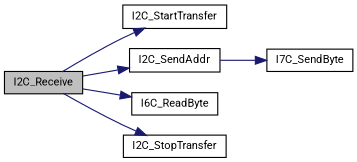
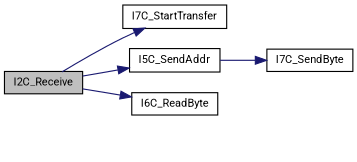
  digraph {
    fontname=Roboto
    rankdir=LR
    node [color=black fillcolor=white fontname=Roboto fontsize=10 shape=record style=filled]
    edge [color=midnightblue fontname=Roboto fontsize=10 labelfontname=Helvetica labelfontsize=10 style=solid]
    n1 [fillcolor=grey75 fontcolor=black height=0.2 label=I2C_Receive width=0.4]
-   n2 [height=0.2 label=I2C_StartTransfer width=0.4]
-   n3 [height=0.2 label=I2C_SendAddr width=0.4]
+   n2 [height=0.2 label=I7C_StartTransfer width=0.4]
+   n3 [height=0.2 label=I5C_SendAddr width=0.4]
    n4 [height=0.2 label=I6C_ReadByte width=0.4]
-   n5 [height=0.2 label=I2C_StopTransfer width=0.4]
    n6 [height=0.2 label=I7C_SendByte width=0.4]
    n1 -> n2
    n1 -> n3
    n1 -> n4
-   n1 -> n5
    n3 -> n6
  }
